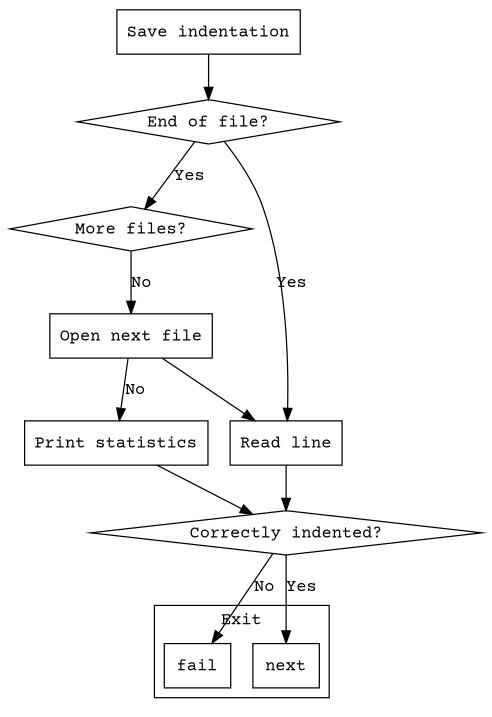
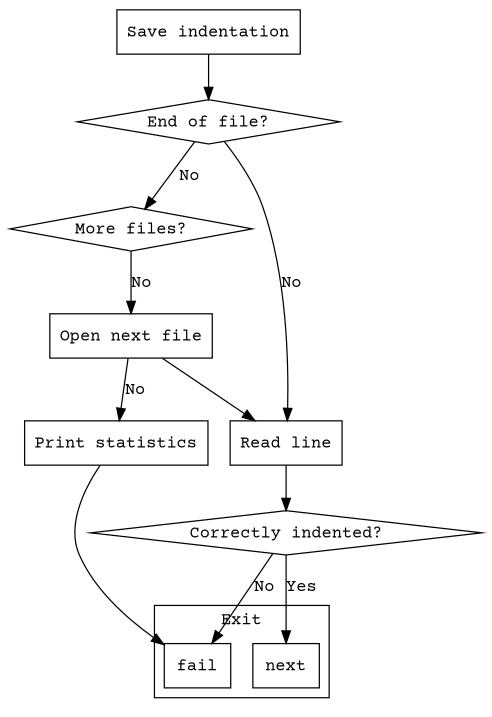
  digraph {
    fontname="Courier Prime"
    node [fontname="Courier Prime" shape=rect]
    edge [fontname="Courier Prime"]
    fail
    n2 [label=next]
    n3 [label="More files?" shape=diamond]
    n4 [label="Open next file"]
    n5 [label="Print statistics"]
    n6 [label="Read line"]
    n7 [label="Correctly indented?" shape=diamond]
    n8 [label="End of file?" shape=diamond]
    n9 [label="Save indentation"]
    subgraph cluster_1 {
      label=Exit
      fail
      n2
    }
    n3 -> n4 [label=No]
    n4 -> n5 [label=No]
    n4 -> n6
-   n5 -> n7
+   n5 -> fail
    n6 -> n7
    n7 -> fail [label=No]
    n7 -> n2 [label=Yes]
-   n8 -> n3 [label=Yes]
-   n8 -> n6 [label=Yes]
+   n8 -> n3 [label=No]
+   n8 -> n6 [label=No]
    n9 -> n8
  }
